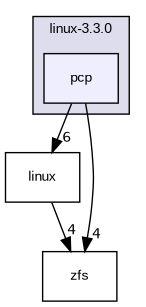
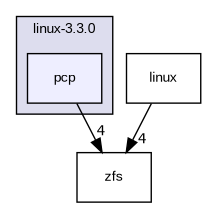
  digraph {
    compound=true
    fontname="Liberation Sans"
    node [fontname="Liberation Sans" fontsize=10 shape=box]
    edge [fontname="Liberation Sans" headlabel=4 labeldistance=1.5 labelfontname=Helvetica labelfontsize=10]
    n1 [fillcolor="#eeeeff" label=pcp pencolor=black style=filled]
    n2 [label=linux]
    n3 [label=zfs]
    subgraph cluster_1 {
      bgcolor="#ddddee"
      fontsize=10
      label="linux-3.3.0"
      pencolor=black
      n1
    }
-   n1 -> n2 [headlabel=6]
    n1 -> n3
    n2 -> n3
  }
